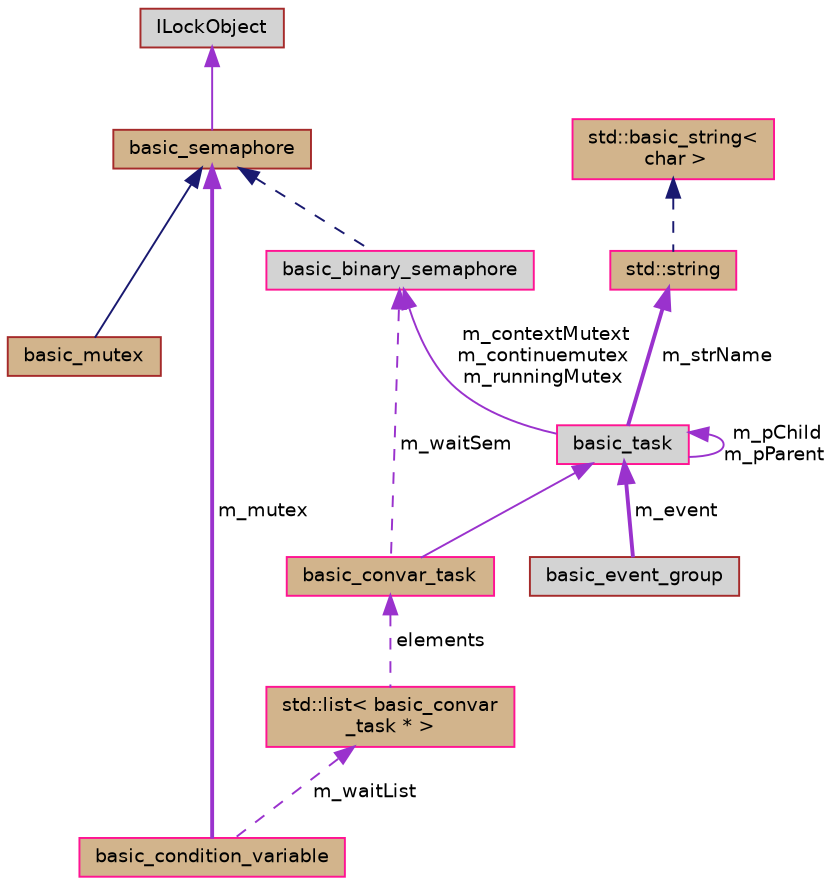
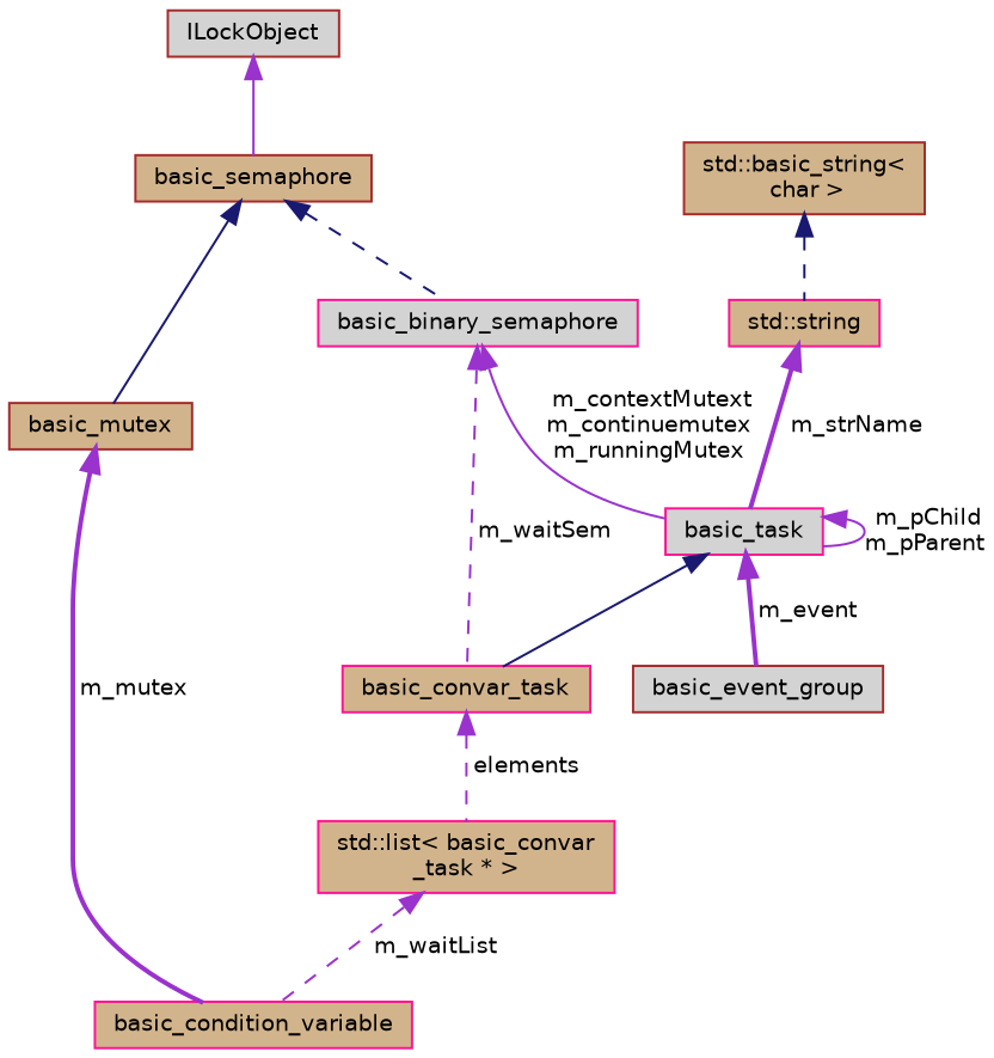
  digraph {
    node [color=deeppink fillcolor=tan fontname=Helvetica fontsize=10 shape=record style=filled]
    edge [color=darkorchid3 dir=back fontname=Helvetica fontsize=10 labelfontname=Helvetica labelfontsize=10 style=solid]
    n1 [fontcolor=black height=0.2 label=basic_condition_variable width=0.4]
    n2 [color=brown height=0.2 label=basic_mutex width=0.4]
    n3 [color=brown height=0.2 label=basic_semaphore width=0.4]
    n4 [fillcolor=lightgrey height=0.2 label=basic_binary_semaphore width=0.4]
    n5 [height=0.2 label=basic_convar_task width=0.4]
    n6 [fillcolor=lightgrey height=0.2 label=basic_task width=0.4]
    n7 [color=brown fillcolor=lightgrey height=0.2 label=ILockObject width=0.4]
    n8 [height=0.2 label="std::list\< basic_convar\l_task * \>" width=0.4]
    n9 [color=brown fillcolor=lightgrey height=0.2 label=basic_event_group width=0.4]
    n10 [height=0.2 label="std::string" width=0.4]
-   n11 [height=0.2 label="std::basic_string\<\l char \>" width=0.4]
-   n3 -> n1 [label=" m_mutex" style=bold]
+   n11 [color=brown height=0.2 label="std::basic_string\<\l char \>" width=0.4]
+   n2 -> n1 [label=" m_mutex" style=bold]
    n3 -> n2 [color=midnightblue]
    n3 -> n4 [color=midnightblue style=dashed]
    n4 -> n5 [label=" m_waitSem" style=dashed]
    n4 -> n6 [label=" m_contextMutext\nm_continuemutex\nm_runningMutex"]
    n5 -> n8 [label=" elements" style=dashed]
-   n6 -> n5
+   n6 -> n5 [color=midnightblue]
    n6 -> n6 [label=" m_pChild\nm_pParent"]
    n6 -> n9 [label=" m_event" style=bold]
    n7 -> n3
    n8 -> n1 [label=" m_waitList" style=dashed]
    n10 -> n6 [label=" m_strName" style=bold]
    n11 -> n10 [color=midnightblue style=dashed]
  }
